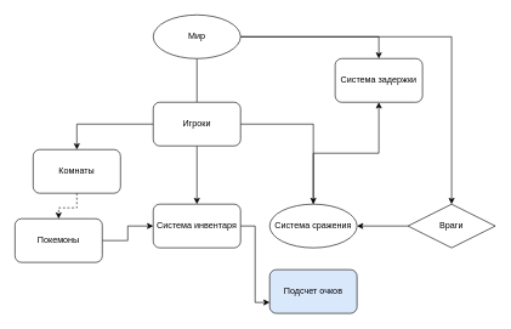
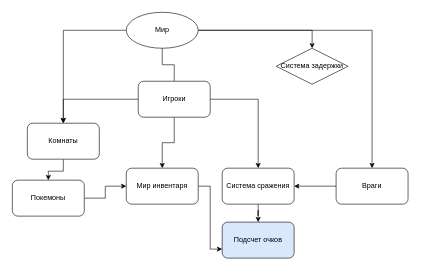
  <mxCell id="0" />
  <mxCell id="1" parent="0" />
+ <mxCell id="2" style="edgeStyle=orthogonalEdgeStyle;rounded=0;orthogonalLoop=1;jettySize=auto;html=1;" parent="1" source="6" target="8" edge="1"><mxGeometry relative="1" as="geometry" /></mxCell>
  <mxCell id="3" style="edgeStyle=orthogonalEdgeStyle;rounded=0;orthogonalLoop=1;jettySize=auto;html=1;endArrow=none;" parent="1" source="6" target="12" edge="1"><mxGeometry relative="1" as="geometry" /></mxCell>
  <mxCell id="4" style="edgeStyle=orthogonalEdgeStyle;rounded=0;orthogonalLoop=1;jettySize=auto;html=1;" parent="1" source="6" target="14" edge="1"><mxGeometry relative="1" as="geometry" /></mxCell>
  <mxCell id="5" style="edgeStyle=orthogonalEdgeStyle;rounded=0;orthogonalLoop=1;jettySize=auto;html=1;entryX=0.5;entryY=0;entryDx=0;entryDy=0;" edge="1" parent="1" source="6" target="22"><mxGeometry relative="1" as="geometry" /></mxCell>
  <mxCell id="6" value="Мир" style="ellipse;whiteSpace=wrap;html=1;" parent="1" vertex="1"><mxGeometry x="210" y="20" width="120" height="60" as="geometry" /></mxCell>
- <mxCell id="7" style="edgeStyle=orthogonalEdgeStyle;rounded=0;orthogonalLoop=1;jettySize=auto;html=1;dashed=1;" parent="1" source="8" target="18" edge="1"><mxGeometry relative="1" as="geometry" /></mxCell>
+ <mxCell id="7" style="edgeStyle=orthogonalEdgeStyle;rounded=0;orthogonalLoop=1;jettySize=auto;html=1;" parent="1" source="8" target="18" edge="1"><mxGeometry relative="1" as="geometry" /></mxCell>
  <mxCell id="8" value="Комнаты" style="rounded=1;whiteSpace=wrap;html=1;" parent="1" vertex="1"><mxGeometry x="45" y="205" width="120" height="60" as="geometry" /></mxCell>
  <mxCell id="9" style="edgeStyle=orthogonalEdgeStyle;rounded=0;orthogonalLoop=1;jettySize=auto;html=1;" parent="1" source="12" target="16" edge="1"><mxGeometry relative="1" as="geometry" /></mxCell>
  <mxCell id="10" style="edgeStyle=orthogonalEdgeStyle;rounded=0;orthogonalLoop=1;jettySize=auto;html=1;" parent="1" source="12" target="20" edge="1"><mxGeometry relative="1" as="geometry" /></mxCell>
  <mxCell id="11" style="edgeStyle=orthogonalEdgeStyle;rounded=0;orthogonalLoop=1;jettySize=auto;html=1;" edge="1" parent="1" source="12" target="8"><mxGeometry relative="1" as="geometry" /></mxCell>
- <mxCell id="12" value="Игроки" style="rounded=1;whiteSpace=wrap;html=1;" parent="1" vertex="1"><mxGeometry x="210" y="140" width="120" height="60" as="geometry" /></mxCell>
+ <mxCell id="12" value="Игроки" style="rounded=1;whiteSpace=wrap;html=1;" parent="1" vertex="1"><mxGeometry x="230" y="135" width="120" height="60" as="geometry" /></mxCell>
  <mxCell id="13" style="edgeStyle=orthogonalEdgeStyle;rounded=0;orthogonalLoop=1;jettySize=auto;html=1;entryX=1;entryY=0.5;entryDx=0;entryDy=0;" parent="1" source="14" target="20" edge="1"><mxGeometry relative="1" as="geometry" /></mxCell>
- <mxCell id="14" value="Враги" style="rhombus;whiteSpace=wrap;html=1;" parent="1" vertex="1"><mxGeometry x="560" y="280" width="120" height="60" as="geometry" /></mxCell>
+ <mxCell id="14" value="Враги" style="rounded=1;whiteSpace=wrap;html=1;" parent="1" vertex="1"><mxGeometry x="560" y="280" width="120" height="60" as="geometry" /></mxCell>
  <mxCell id="15" style="edgeStyle=orthogonalEdgeStyle;rounded=0;orthogonalLoop=1;jettySize=auto;html=1;entryX=0;entryY=0.75;entryDx=0;entryDy=0;" edge="1" parent="1" source="16" target="21"><mxGeometry relative="1" as="geometry" /></mxCell>
- <mxCell id="16" value="Система инвентаря" style="rounded=1;whiteSpace=wrap;html=1;" parent="1" vertex="1"><mxGeometry x="210" y="280" width="120" height="60" as="geometry" /></mxCell>
+ <mxCell id="16" value="Мир инвентаря" style="rounded=1;whiteSpace=wrap;html=1;" parent="1" vertex="1"><mxGeometry x="210" y="280" width="120" height="60" as="geometry" /></mxCell>
  <mxCell id="17" style="edgeStyle=orthogonalEdgeStyle;rounded=0;orthogonalLoop=1;jettySize=auto;html=1;" edge="1" parent="1" source="18" target="16"><mxGeometry relative="1" as="geometry"><mxPoint x="200" y="310" as="targetPoint" /></mxGeometry></mxCell>
  <mxCell id="18" value="Покемоны" style="rounded=1;whiteSpace=wrap;html=1;" parent="1" vertex="1"><mxGeometry x="20" y="300" width="120" height="60" as="geometry" /></mxCell>
- <mxCell id="19" style="edgeStyle=orthogonalEdgeStyle;rounded=0;orthogonalLoop=1;jettySize=auto;html=1;" edge="1" parent="1" source="20" target="22"><mxGeometry relative="1" as="geometry" /></mxCell>
- <mxCell id="20" value="Система сражения" style="ellipse;whiteSpace=wrap;html=1;" parent="1" vertex="1"><mxGeometry x="370" y="280" width="120" height="60" as="geometry" /></mxCell>
+ <mxCell id="19" style="edgeStyle=orthogonalEdgeStyle;rounded=0;orthogonalLoop=1;jettySize=auto;html=1;" edge="1" parent="1" source="20" target="21"><mxGeometry relative="1" as="geometry" /></mxCell>
+ <mxCell id="20" value="Система сражения" style="rounded=1;whiteSpace=wrap;html=1;" parent="1" vertex="1"><mxGeometry x="370" y="280" width="120" height="60" as="geometry" /></mxCell>
  <mxCell id="21" value="Подсчет очков" style="rounded=1;whiteSpace=wrap;html=1;fillColor=#dae8fc;" vertex="1" parent="1"><mxGeometry x="370" y="370" width="120" height="60" as="geometry" /></mxCell>
- <mxCell id="22" value="Система задержки" style="rounded=1;whiteSpace=wrap;html=1;" vertex="1" parent="1"><mxGeometry x="460" y="80" width="120" height="60" as="geometry" /></mxCell>
+ <mxCell id="22" value="Система задержки" style="rhombus;whiteSpace=wrap;html=1;" vertex="1" parent="1"><mxGeometry x="460" y="80" width="120" height="60" as="geometry" /></mxCell>
